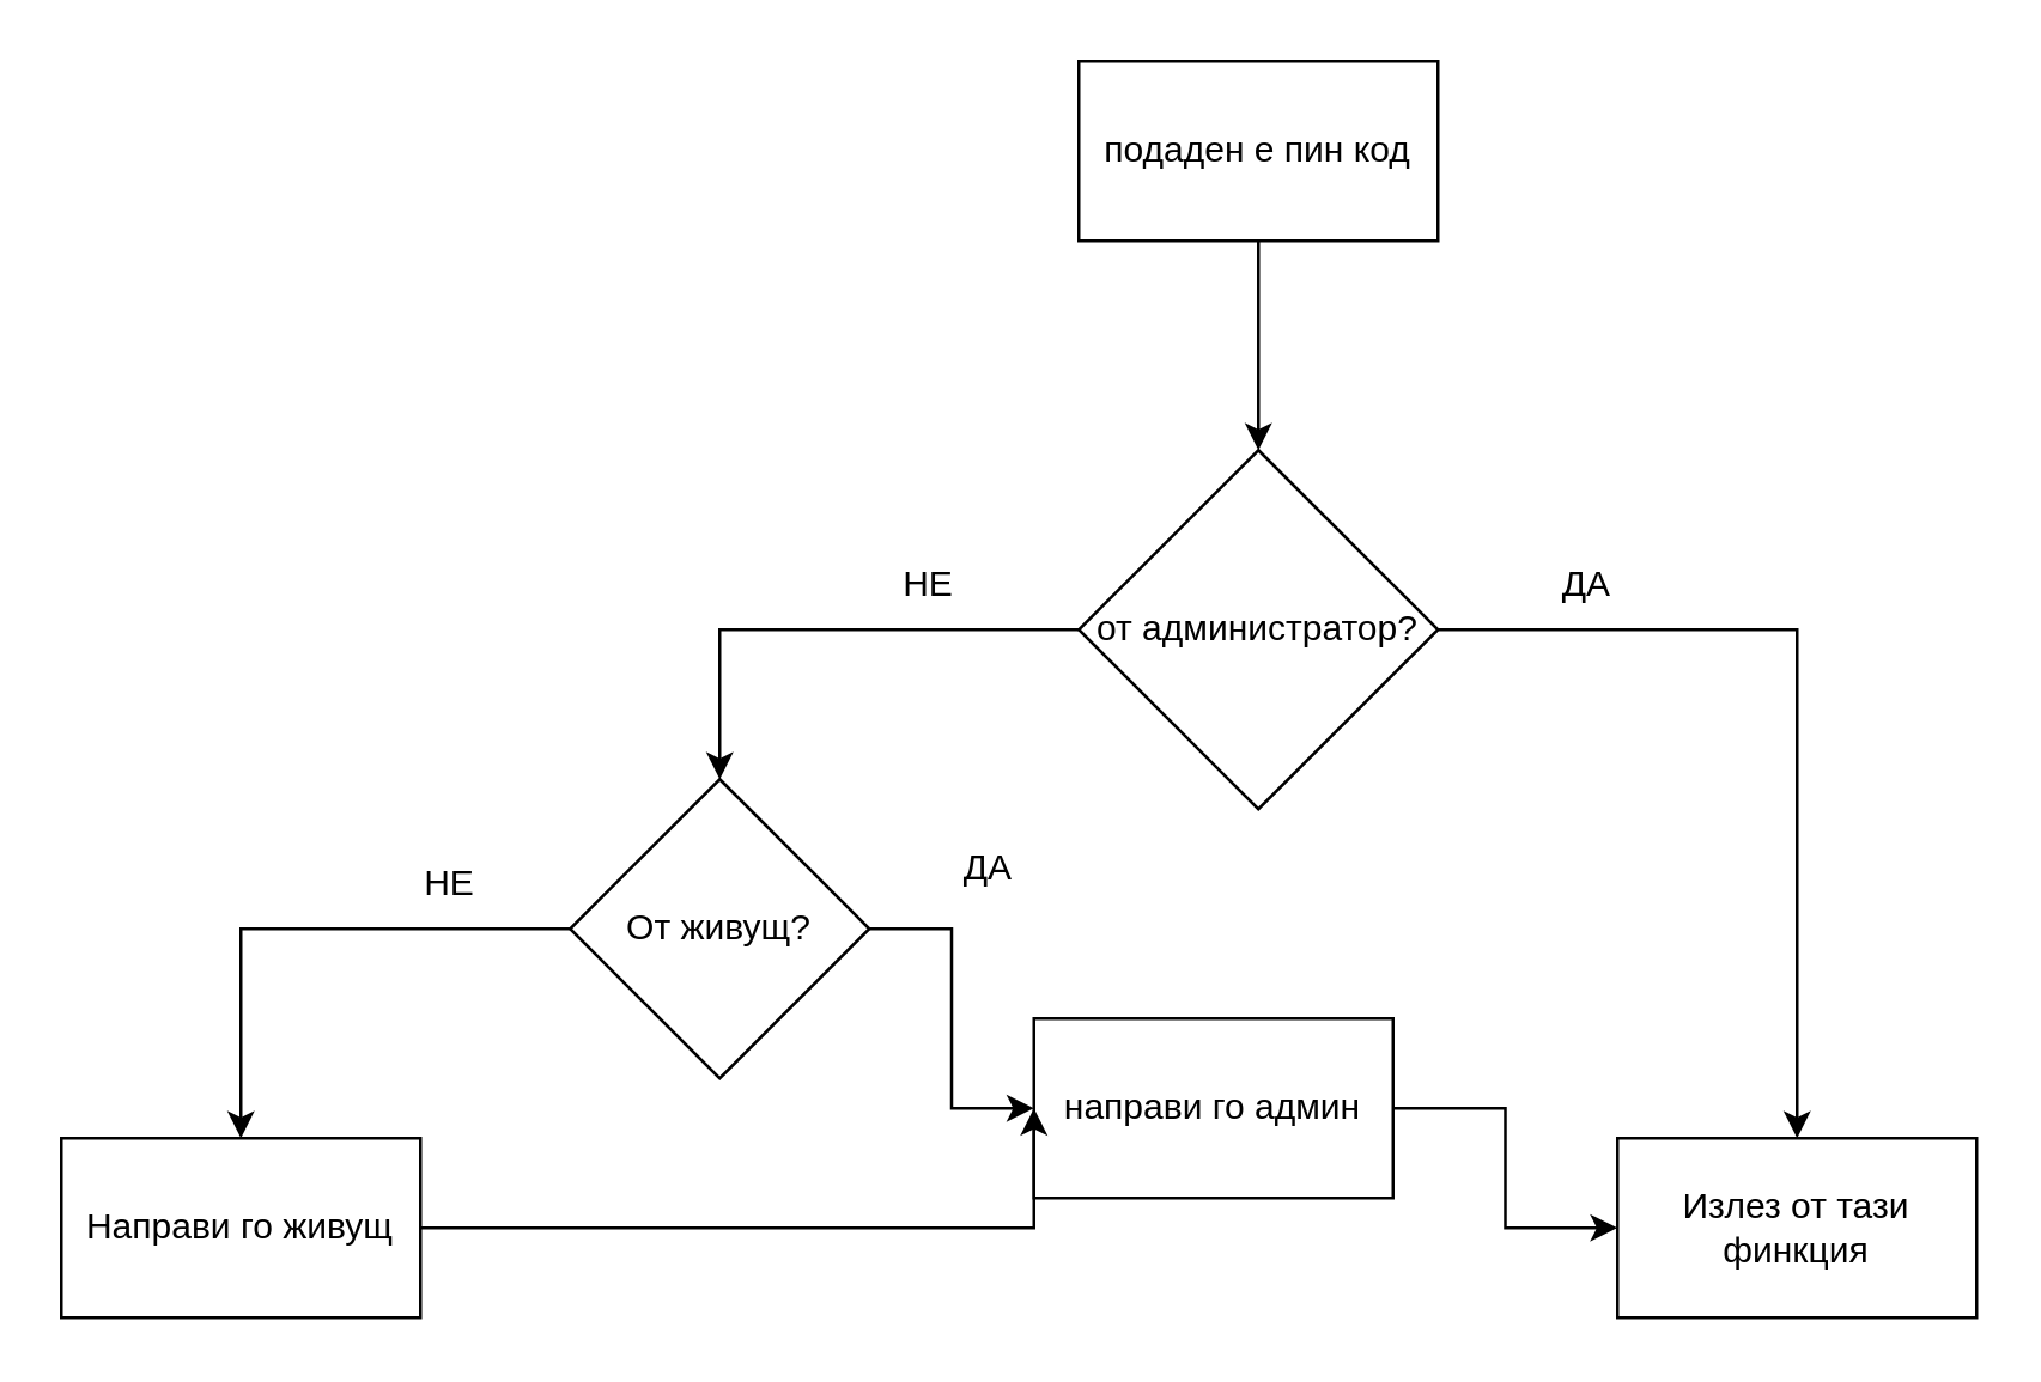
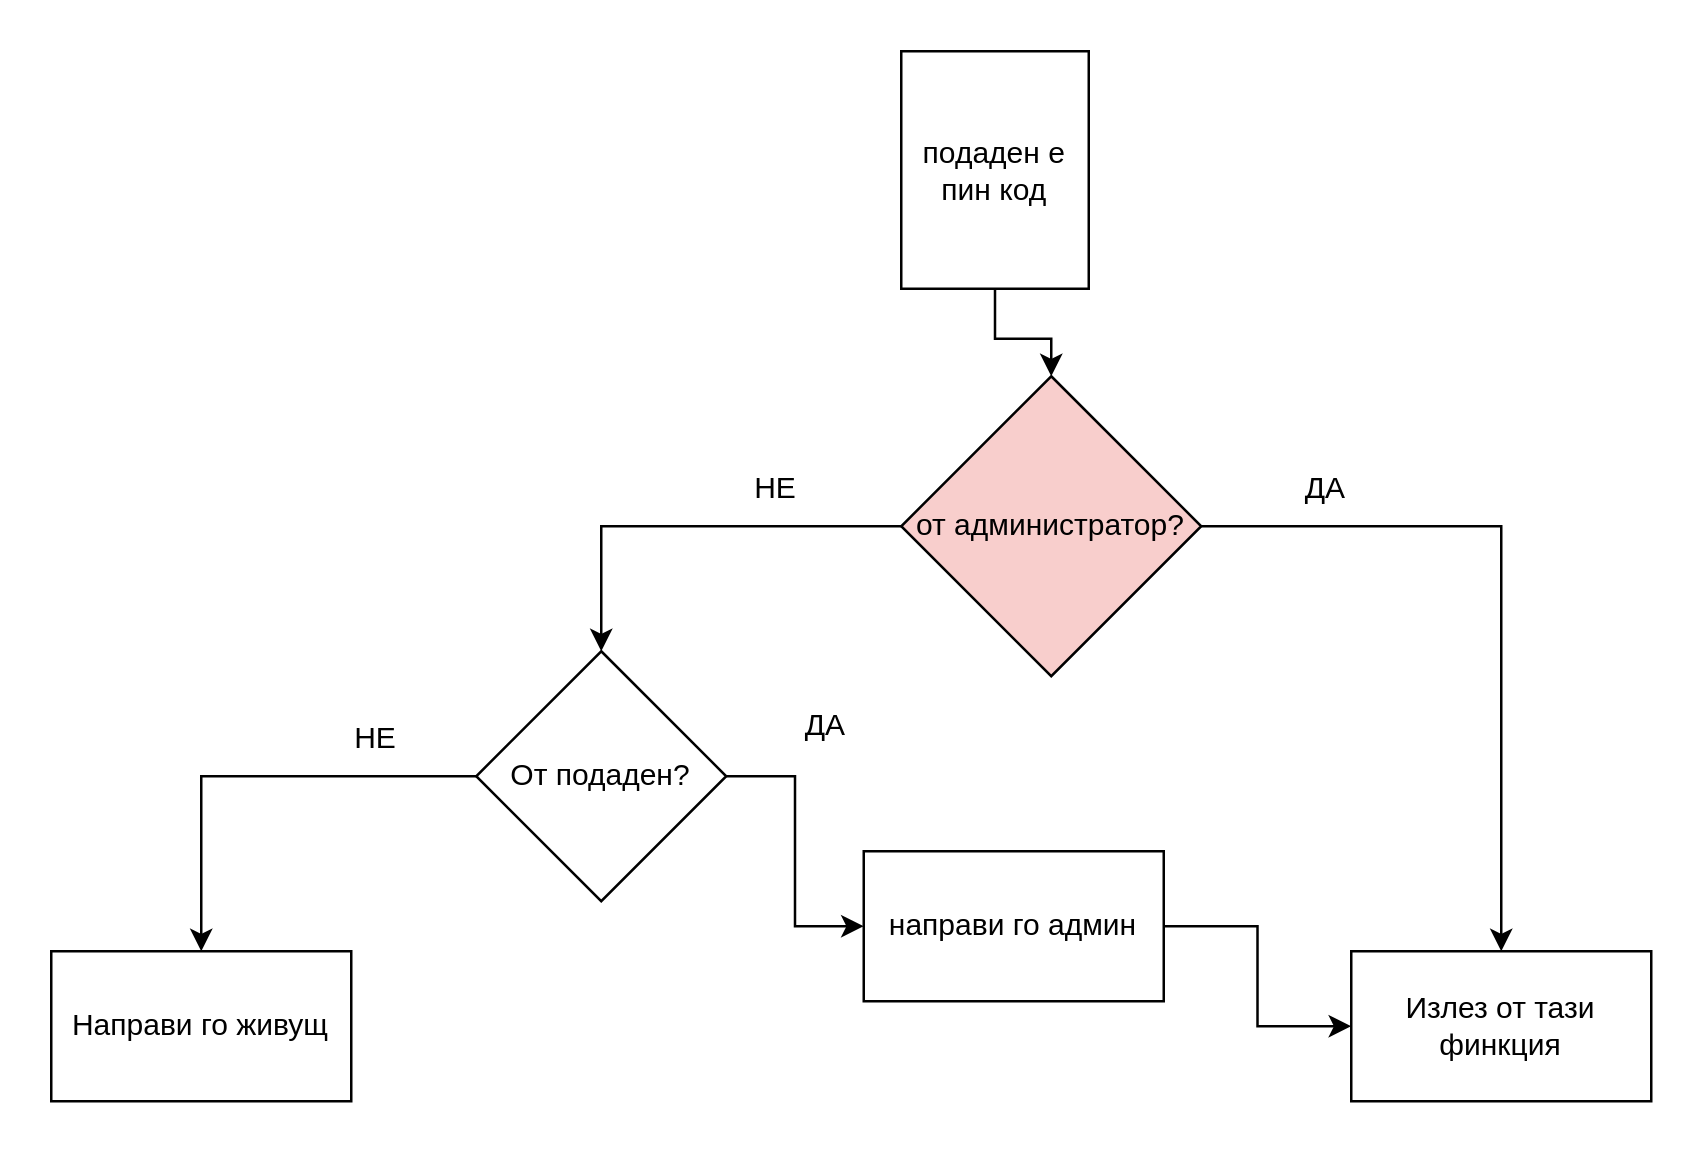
  <mxCell id="0" />
  <mxCell id="1" parent="0" />
  <mxCell id="2" value="" style="edgeStyle=orthogonalEdgeStyle;rounded=0;orthogonalLoop=1;jettySize=auto;html=1;entryX=0.5;entryY=0;entryDx=0;entryDy=0;" edge="1" parent="1" source="4" target="7"><mxGeometry relative="1" as="geometry" /></mxCell>
  <mxCell id="3" value="" style="edgeStyle=orthogonalEdgeStyle;rounded=0;orthogonalLoop=1;jettySize=auto;html=1;entryX=0.5;entryY=0;entryDx=0;entryDy=0;" edge="1" parent="1" source="4" target="11"><mxGeometry relative="1" as="geometry"><mxPoint x="280" y="210" as="targetPoint" /></mxGeometry></mxCell>
- <mxCell id="4" value="от администратор?" style="rhombus;whiteSpace=wrap;html=1;" vertex="1" parent="1"><mxGeometry x="360" y="150" width="120" height="120" as="geometry" /></mxCell>
+ <mxCell id="4" value="от администратор?" style="rhombus;whiteSpace=wrap;html=1;fillColor=#f8cecc;" vertex="1" parent="1"><mxGeometry x="360" y="150" width="120" height="120" as="geometry" /></mxCell>
  <mxCell id="5" style="edgeStyle=orthogonalEdgeStyle;rounded=0;orthogonalLoop=1;jettySize=auto;html=1;exitX=0.5;exitY=1;exitDx=0;exitDy=0;entryX=0.5;entryY=0;entryDx=0;entryDy=0;" edge="1" parent="1" source="6" target="4"><mxGeometry relative="1" as="geometry" /></mxCell>
- <mxCell id="6" value="подаден е пин код" style="rounded=0;whiteSpace=wrap;html=1;" vertex="1" parent="1"><mxGeometry x="360" y="20" width="120" height="60" as="geometry" /></mxCell>
+ <mxCell id="6" value="подаден е пин код" style="rounded=0;whiteSpace=wrap;html=1;" vertex="1" parent="1"><mxGeometry x="360" y="20" width="75" height="95" as="geometry" /></mxCell>
  <mxCell id="7" value="Излез от тази финкция" style="whiteSpace=wrap;html=1;" vertex="1" parent="1"><mxGeometry x="540" y="380" width="120" height="60" as="geometry" /></mxCell>
  <mxCell id="8" value="ДА" style="text;html=1;align=center;verticalAlign=middle;whiteSpace=wrap;rounded=0;" vertex="1" parent="1"><mxGeometry x="500" y="180" width="60" height="30" as="geometry" /></mxCell>
  <mxCell id="9" value="" style="edgeStyle=orthogonalEdgeStyle;rounded=0;orthogonalLoop=1;jettySize=auto;html=1;" edge="1" parent="1" source="11" target="13"><mxGeometry relative="1" as="geometry" /></mxCell>
  <mxCell id="10" value="" style="edgeStyle=orthogonalEdgeStyle;rounded=0;orthogonalLoop=1;jettySize=auto;html=1;entryX=0.5;entryY=0;entryDx=0;entryDy=0;" edge="1" parent="1" source="11" target="16"><mxGeometry relative="1" as="geometry" /></mxCell>
- <mxCell id="11" value="От живущ?" style="rhombus;whiteSpace=wrap;html=1;" vertex="1" parent="1"><mxGeometry x="190" y="260" width="100" height="100" as="geometry" /></mxCell>
+ <mxCell id="11" value="От подаден?" style="rhombus;whiteSpace=wrap;html=1;" vertex="1" parent="1"><mxGeometry x="190" y="260" width="100" height="100" as="geometry" /></mxCell>
  <mxCell id="12" style="edgeStyle=orthogonalEdgeStyle;rounded=0;orthogonalLoop=1;jettySize=auto;html=1;exitX=1;exitY=0.5;exitDx=0;exitDy=0;entryX=0;entryY=0.5;entryDx=0;entryDy=0;" edge="1" parent="1" source="13" target="7"><mxGeometry relative="1" as="geometry" /></mxCell>
  <mxCell id="13" value="направи го админ" style="whiteSpace=wrap;html=1;" vertex="1" parent="1"><mxGeometry x="345" y="340" width="120" height="60" as="geometry" /></mxCell>
  <mxCell id="14" value="ДА" style="text;html=1;align=center;verticalAlign=middle;whiteSpace=wrap;rounded=0;" vertex="1" parent="1"><mxGeometry x="300" y="275" width="60" height="30" as="geometry" /></mxCell>
- <mxCell id="15" value="" style="edgeStyle=orthogonalEdgeStyle;rounded=0;orthogonalLoop=1;jettySize=auto;html=1;entryX=0;entryY=0.5;entryDx=0;entryDy=0;exitX=1;exitY=0.5;exitDx=0;exitDy=0;" edge="1" parent="1" source="16" target="13"><mxGeometry relative="1" as="geometry"><mxPoint x="60" y="420" as="targetPoint" /><Array as="points"><mxPoint x="150" y="410" /><mxPoint x="150" y="410" /></Array></mxGeometry></mxCell>
  <mxCell id="16" value="Направи го живущ" style="whiteSpace=wrap;html=1;" vertex="1" parent="1"><mxGeometry x="20" y="380" width="120" height="60" as="geometry" /></mxCell>
  <mxCell id="17" value="НЕ" style="text;html=1;align=center;verticalAlign=middle;whiteSpace=wrap;rounded=0;" vertex="1" parent="1"><mxGeometry x="120" y="280" width="60" height="30" as="geometry" /></mxCell>
  <mxCell id="18" value="НЕ" style="text;html=1;align=center;verticalAlign=middle;whiteSpace=wrap;rounded=0;" vertex="1" parent="1"><mxGeometry x="280" y="180" width="60" height="30" as="geometry" /></mxCell>
